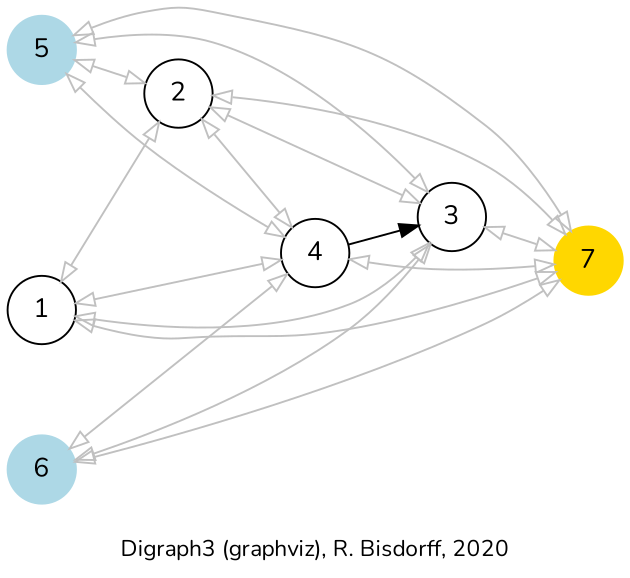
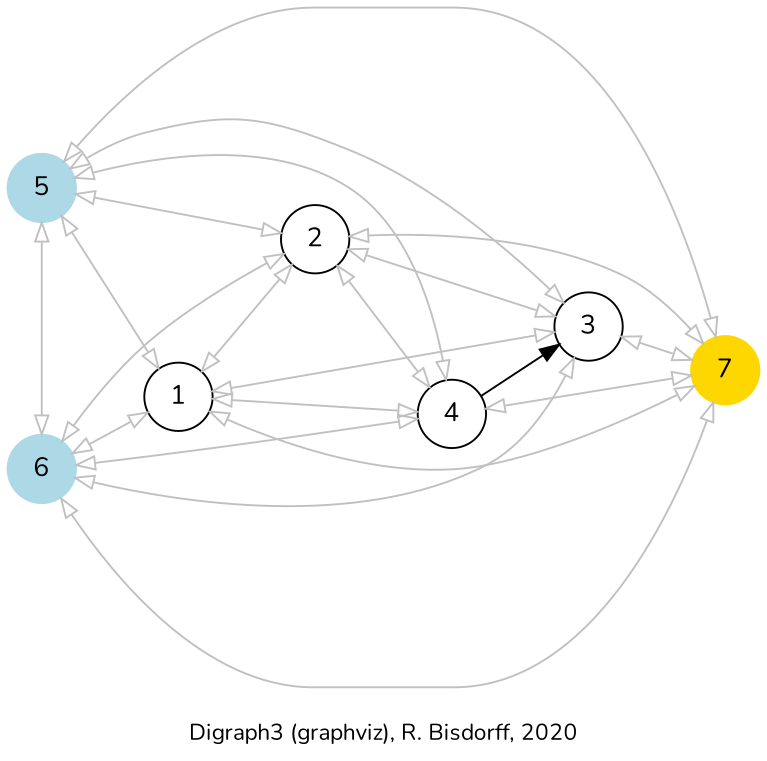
  digraph {
    fontname=Nunito
    fontsize=12
    label="\nDigraph3 (graphviz), R. Bisdorff, 2020"
    rankdir=LR
    node [fontname=Nunito shape=circle]
    edge [arrowhead=empty arrowtail=empty color=grey dir=both fontname=Nunito]
    n1 [color=gold label=7 style=filled]
    n2 [color=lightblue label=5 style=filled]
    n3 [color=lightblue label=6 style=filled]
    n4 [label=1]
    n5 [label=2]
    n6 [label=3]
    n7 [label=4]
    subgraph sub_1 {
      rank=max
      n1
    }
    subgraph sub_2 {
      rank=min
      n2
      n3
    }
    n2 -> n1
+   n2 -> n3
    n3 -> n1
    n4 -> n1
+   n4 -> n2
+   n4 -> n3
    n4 -> n5
    n4 -> n6
    n4 -> n7
    n5 -> n1
    n5 -> n2
+   n5 -> n3
    n5 -> n6
    n5 -> n7
    n6 -> n1
    n6 -> n2
    n6 -> n3
    n7 -> n1
    n7 -> n2
    n7 -> n3
    n7 -> n6 [color=black dir=forward arrowhead="" arrowtail=""]
  }
